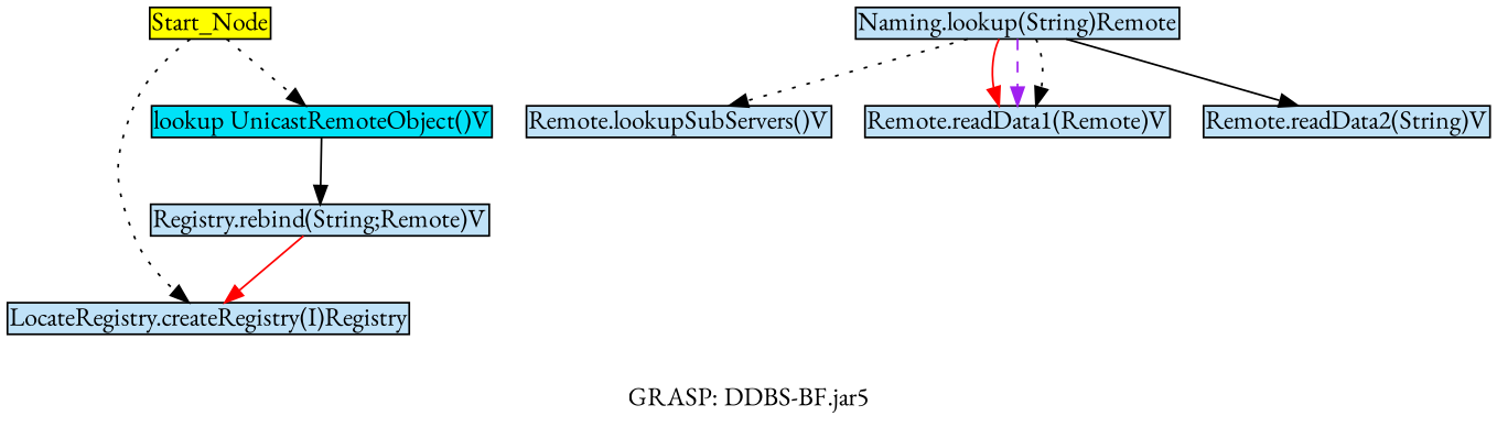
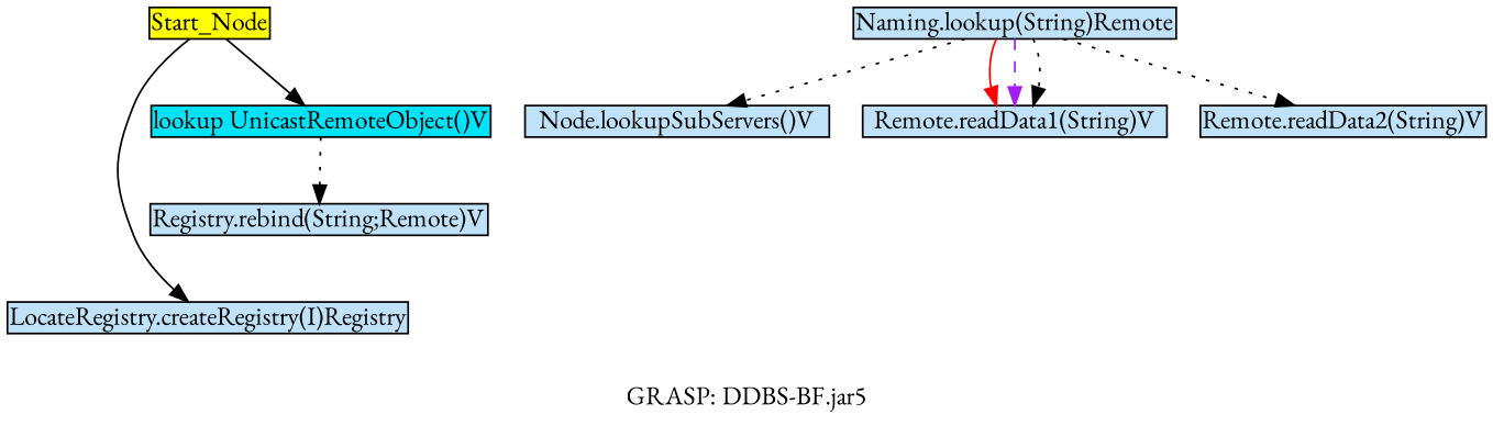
  digraph {
    fontname="EB Garamond"
    label="GRASP: DDBS-BF.jar5"
    node [fillcolor="#c0e2f8" fontname="EB Garamond" margin=0.02 shape=box style=filled]
    edge [color=black fontname="EB Garamond" style=dotted]
    Start_Node [fillcolor=yellow height=0 width=0]
    "LocateRegistry.createRegistry(I)Registry" [height=0 width=0]
    n3 [fillcolor="#00e2f8" height=0 label="lookup UnicastRemoteObject()V" width=0]
    "Registry.rebind(String;Remote)V" [height=0 width=0]
    "Naming.lookup(String)Remote" [height=0 width=0]
-   "Remote.lookupSubServers()V" [height=0 width=0]
-   "Remote.readData1(String)V" [height=0 width=0 label="Remote.readData1(Remote)V"]
+   "Remote.lookupSubServers()V" [height=0 width=0 label="Node.lookupSubServers()V"]
+   "Remote.readData1(String)V" [height=0 width=0]
    "Remote.readData2(String)V" [height=0 width=0]
-   Start_Node -> "LocateRegistry.createRegistry(I)Registry"
-   Start_Node -> n3
-   n3 -> "Registry.rebind(String;Remote)V" [style=solid]
-   "Registry.rebind(String;Remote)V" -> "LocateRegistry.createRegistry(I)Registry" [color=red style=solid]
+   Start_Node -> "LocateRegistry.createRegistry(I)Registry" [style=solid]
+   Start_Node -> n3 [style=solid]
+   n3 -> "Registry.rebind(String;Remote)V"
    "Naming.lookup(String)Remote" -> "Remote.lookupSubServers()V"
    "Naming.lookup(String)Remote" -> "Remote.readData1(String)V" [color=red style=solid]
    "Naming.lookup(String)Remote" -> "Remote.readData1(String)V" [color=purple style=dashed]
    "Naming.lookup(String)Remote" -> "Remote.readData1(String)V"
-   "Naming.lookup(String)Remote" -> "Remote.readData2(String)V" [style=solid]
+   "Naming.lookup(String)Remote" -> "Remote.readData2(String)V"
  }
